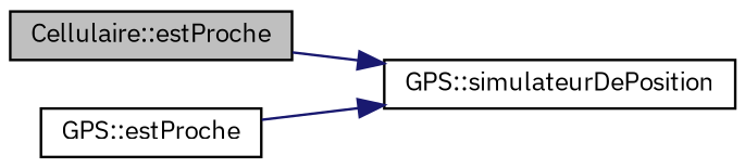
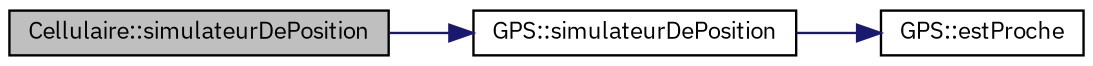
  digraph {
    fontname="IBM Plex Sans"
    rankdir=LR
    node [color=black fontname="IBM Plex Sans" fontsize=10 shape=record]
    edge [color=midnightblue fontname="IBM Plex Sans" fontsize=10 labelfontname=Helvetica labelfontsize=10 style=solid]
-   n1 [fillcolor=grey75 fontcolor=black height=0.2 label="Cellulaire::estProche" style=filled width=0.4]
+   n1 [fillcolor=grey75 fontcolor=black height=0.2 label="Cellulaire::simulateurDePosition" style=filled width=0.4]
    n2 [height=0.2 label="GPS::simulateurDePosition" width=0.4]
    n3 [height=0.2 label="GPS::estProche" width=0.4]
    n1 -> n2
-   n3 -> n2
+   n2 -> n3
  }
